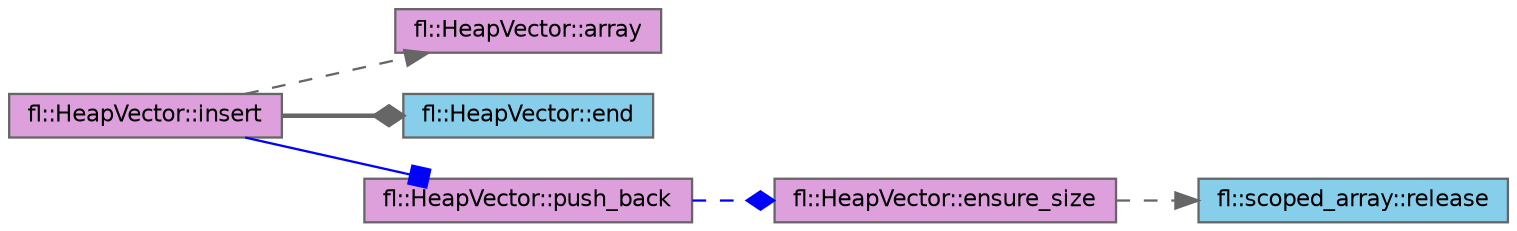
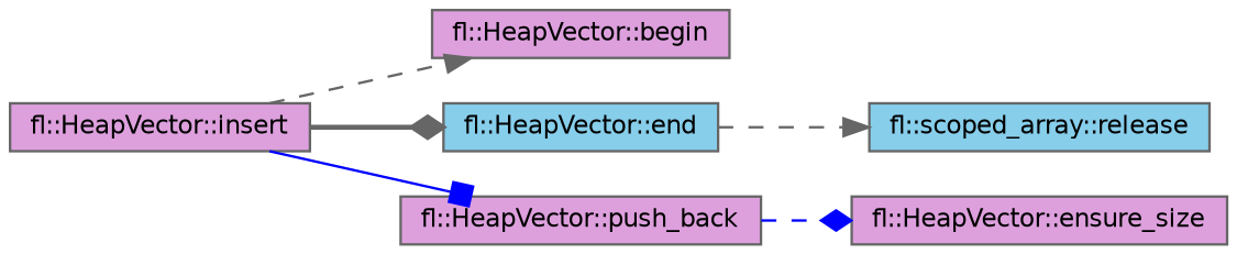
  digraph {
    rankdir=LR
    node [color=grey40 fillcolor=plum fontname=Helvetica fontsize=10 shape=box style=filled]
    edge [arrowhead=normal color=gray40 fontname=Helvetica fontsize=10 labelfontname=Helvetica labelfontsize=10 style=dashed]
    n1 [color=gray40 fontcolor=black height=0.2 label="fl::HeapVector::insert" width=0.4]
-   n2 [height=0.2 label="fl::HeapVector::array" width=0.4]
+   n2 [height=0.2 label="fl::HeapVector::begin" width=0.4]
    n3 [fillcolor=skyblue height=0.2 label="fl::HeapVector::end" width=0.4]
    n4 [height=0.2 label="fl::HeapVector::push_back" width=0.4]
    n5 [height=0.2 label="fl::HeapVector::ensure_size" width=0.4]
    n6 [fillcolor=skyblue height=0.2 label="fl::scoped_array::release" width=0.4]
    n1 -> n2
    n1 -> n3 [arrowhead=diamond style=bold]
    n1 -> n4 [arrowhead=box color=blue style=solid]
    n4 -> n5 [arrowhead=diamond color=blue]
-   n5 -> n6
+   n3 -> n6
  }
